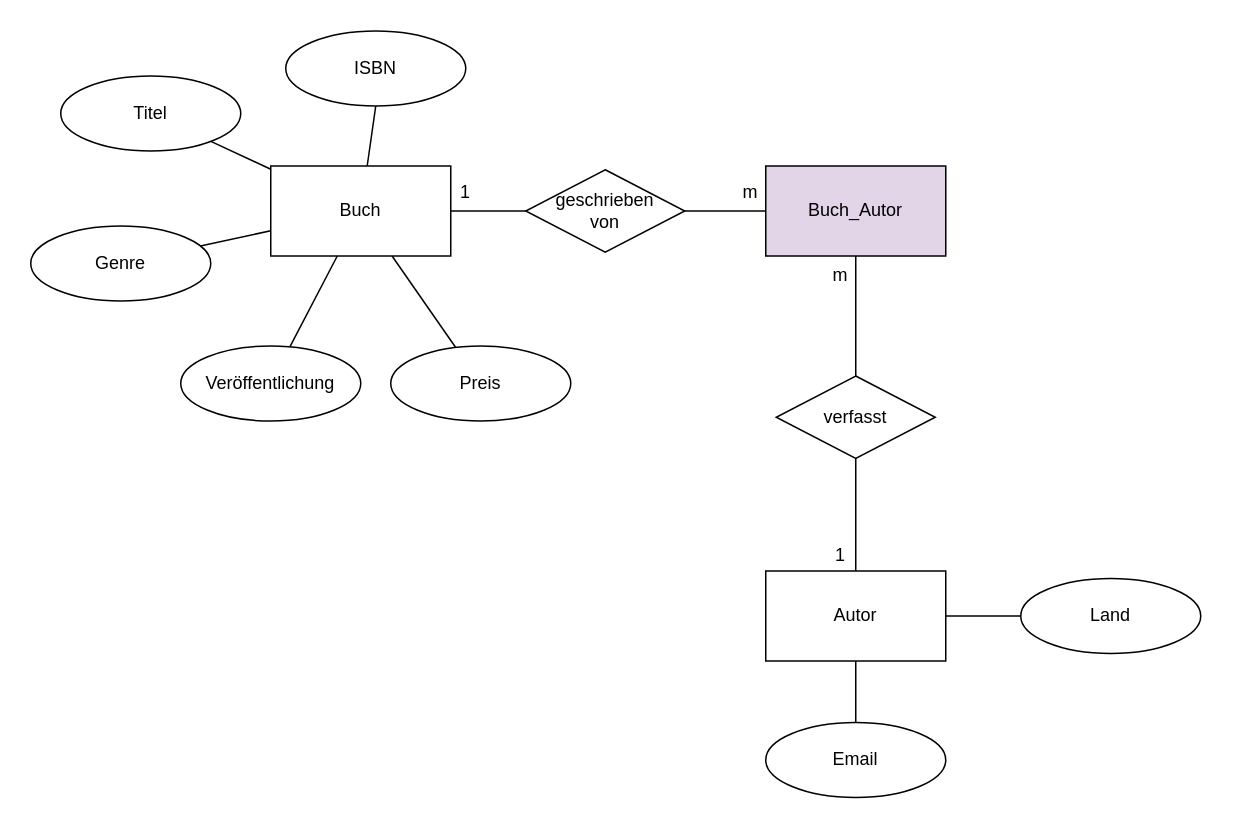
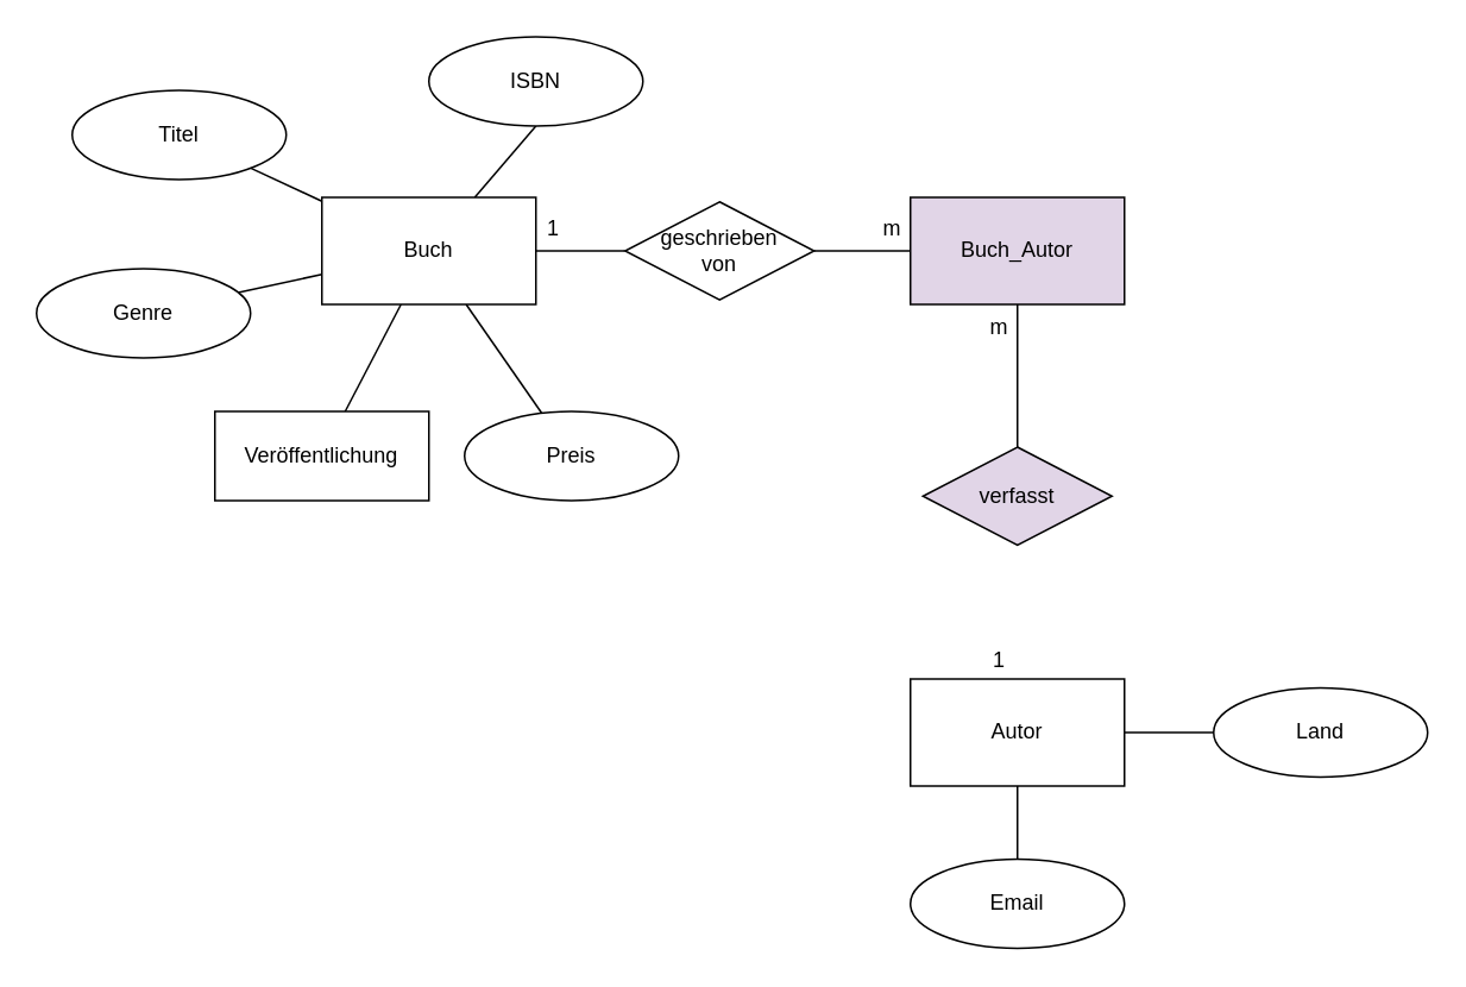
  <mxCell id="0" />
  <mxCell id="1" parent="0" />
  <mxCell id="2" style="edgeStyle=orthogonalEdgeStyle;rounded=0;orthogonalLoop=1;jettySize=auto;html=1;entryX=0.5;entryY=0;entryDx=0;entryDy=0;endArrow=none;endFill=0;" edge="1" parent="1" source="3" target="24"><mxGeometry relative="1" as="geometry" /></mxCell>
  <mxCell id="3" value="Buch_Autor" style="rounded=0;whiteSpace=wrap;html=1;fillColor=#e1d5e7;" vertex="1" parent="1"><mxGeometry x="510" y="110" width="120" height="60" as="geometry" /></mxCell>
  <mxCell id="4" value="Preis" style="ellipse;whiteSpace=wrap;html=1;" vertex="1" parent="1"><mxGeometry x="260" y="230" width="120" height="50" as="geometry" /></mxCell>
  <mxCell id="5" style="edgeStyle=orthogonalEdgeStyle;rounded=0;orthogonalLoop=1;jettySize=auto;html=1;entryX=0;entryY=0.5;entryDx=0;entryDy=0;endArrow=none;endFill=0;" edge="1" parent="1" source="6" target="3"><mxGeometry relative="1" as="geometry" /></mxCell>
  <mxCell id="6" value="geschrieben &lt;br&gt;von" style="rhombus;whiteSpace=wrap;html=1;" vertex="1" parent="1"><mxGeometry x="350" y="112.5" width="106" height="55" as="geometry" /></mxCell>
  <mxCell id="7" value="Autor" style="rounded=0;whiteSpace=wrap;html=1;" vertex="1" parent="1"><mxGeometry x="510" y="380" width="120" height="60" as="geometry" /></mxCell>
  <mxCell id="8" style="edgeStyle=orthogonalEdgeStyle;rounded=0;orthogonalLoop=1;jettySize=auto;html=1;entryX=0;entryY=0.5;entryDx=0;entryDy=0;endArrow=none;endFill=0;" edge="1" parent="1" source="14" target="6"><mxGeometry relative="1" as="geometry" /></mxCell>
  <mxCell id="9" style="rounded=0;orthogonalLoop=1;jettySize=auto;html=1;entryX=0.5;entryY=1;entryDx=0;entryDy=0;endArrow=none;endFill=0;" edge="1" parent="1" source="14" target="18"><mxGeometry relative="1" as="geometry" /></mxCell>
  <mxCell id="10" style="rounded=0;orthogonalLoop=1;jettySize=auto;html=1;endArrow=none;endFill=0;" edge="1" parent="1" source="14" target="17"><mxGeometry relative="1" as="geometry" /></mxCell>
  <mxCell id="11" style="rounded=0;orthogonalLoop=1;jettySize=auto;html=1;endArrow=none;endFill=0;" edge="1" parent="1" source="14" target="16"><mxGeometry relative="1" as="geometry" /></mxCell>
  <mxCell id="12" style="rounded=0;orthogonalLoop=1;jettySize=auto;html=1;endArrow=none;endFill=0;" edge="1" parent="1" source="14" target="15"><mxGeometry relative="1" as="geometry" /></mxCell>
  <mxCell id="13" style="rounded=0;orthogonalLoop=1;jettySize=auto;html=1;endArrow=none;endFill=0;" edge="1" parent="1" source="14" target="4"><mxGeometry relative="1" as="geometry" /></mxCell>
  <mxCell id="14" value="Buch" style="rounded=0;whiteSpace=wrap;html=1;" vertex="1" parent="1"><mxGeometry x="180" y="110" width="120" height="60" as="geometry" /></mxCell>
- <mxCell id="15" value="Veröffentlichung" style="ellipse;whiteSpace=wrap;html=1;" vertex="1" parent="1"><mxGeometry x="120" y="230" width="120" height="50" as="geometry" /></mxCell>
+ <mxCell id="15" value="Veröffentlichung" style="whiteSpace=wrap;html=1;rounded=0;" vertex="1" parent="1"><mxGeometry x="120" y="230" width="120" height="50" as="geometry" /></mxCell>
  <mxCell id="16" value="Genre" style="ellipse;whiteSpace=wrap;html=1;" vertex="1" parent="1"><mxGeometry y="150" width="120" height="50" as="geometry" x="20" /></mxCell>
  <mxCell id="17" value="Titel" style="ellipse;whiteSpace=wrap;html=1;" vertex="1" parent="1"><mxGeometry x="40" y="50" width="120" height="50" as="geometry" /></mxCell>
- <mxCell id="18" value="ISBN" style="ellipse;whiteSpace=wrap;html=1;" vertex="1" parent="1"><mxGeometry x="190" y="20" width="120" height="50" as="geometry" /></mxCell>
+ <mxCell id="18" value="ISBN" style="ellipse;whiteSpace=wrap;html=1;" vertex="1" parent="1"><mxGeometry x="240" y="20" width="120" height="50" as="geometry" /></mxCell>
  <mxCell id="19" style="rounded=0;orthogonalLoop=1;jettySize=auto;html=1;entryX=0.5;entryY=1;entryDx=0;entryDy=0;endArrow=none;endFill=0;" edge="1" parent="1" source="20" target="7"><mxGeometry relative="1" as="geometry" /></mxCell>
  <mxCell id="20" value="Email" style="ellipse;whiteSpace=wrap;html=1;" vertex="1" parent="1"><mxGeometry x="510" y="481" width="120" height="50" as="geometry" /></mxCell>
  <mxCell id="21" style="rounded=0;orthogonalLoop=1;jettySize=auto;html=1;endArrow=none;endFill=0;" edge="1" parent="1" source="22" target="7"><mxGeometry relative="1" as="geometry" /></mxCell>
  <mxCell id="22" value="Land" style="ellipse;whiteSpace=wrap;html=1;" vertex="1" parent="1"><mxGeometry x="680" y="385" width="120" height="50" as="geometry" /></mxCell>
- <mxCell id="23" style="edgeStyle=orthogonalEdgeStyle;rounded=0;orthogonalLoop=1;jettySize=auto;html=1;entryX=0.5;entryY=0;entryDx=0;entryDy=0;endArrow=none;endFill=0;" edge="1" parent="1" source="24" target="7"><mxGeometry relative="1" as="geometry" /></mxCell>
- <mxCell id="24" value="verfasst" style="rhombus;whiteSpace=wrap;html=1;" vertex="1" parent="1"><mxGeometry x="517" y="250" width="106" height="55" as="geometry" /></mxCell>
+ <mxCell id="24" value="verfasst" style="rhombus;whiteSpace=wrap;html=1;fillColor=#e1d5e7;" vertex="1" parent="1"><mxGeometry x="517" y="250" width="106" height="55" as="geometry" /></mxCell>
  <mxCell id="25" value="m" style="text;html=1;strokeColor=none;fillColor=none;align=center;verticalAlign=middle;whiteSpace=wrap;rounded=0;" vertex="1" parent="1"><mxGeometry x="470" y="112.5" width="60" height="30" as="geometry" /></mxCell>
  <mxCell id="26" value="1" style="text;html=1;strokeColor=none;fillColor=none;align=center;verticalAlign=middle;whiteSpace=wrap;rounded=0;" vertex="1" parent="1"><mxGeometry x="280" y="112.5" width="60" height="30" as="geometry" /></mxCell>
  <mxCell id="27" value="m" style="text;html=1;strokeColor=none;fillColor=none;align=center;verticalAlign=middle;whiteSpace=wrap;rounded=0;" vertex="1" parent="1"><mxGeometry x="530" y="167.5" width="60" height="30" as="geometry" /></mxCell>
  <mxCell id="28" value="1" style="text;html=1;strokeColor=none;fillColor=none;align=center;verticalAlign=middle;whiteSpace=wrap;rounded=0;" vertex="1" parent="1"><mxGeometry x="530" y="355" width="60" height="30" as="geometry" /></mxCell>
